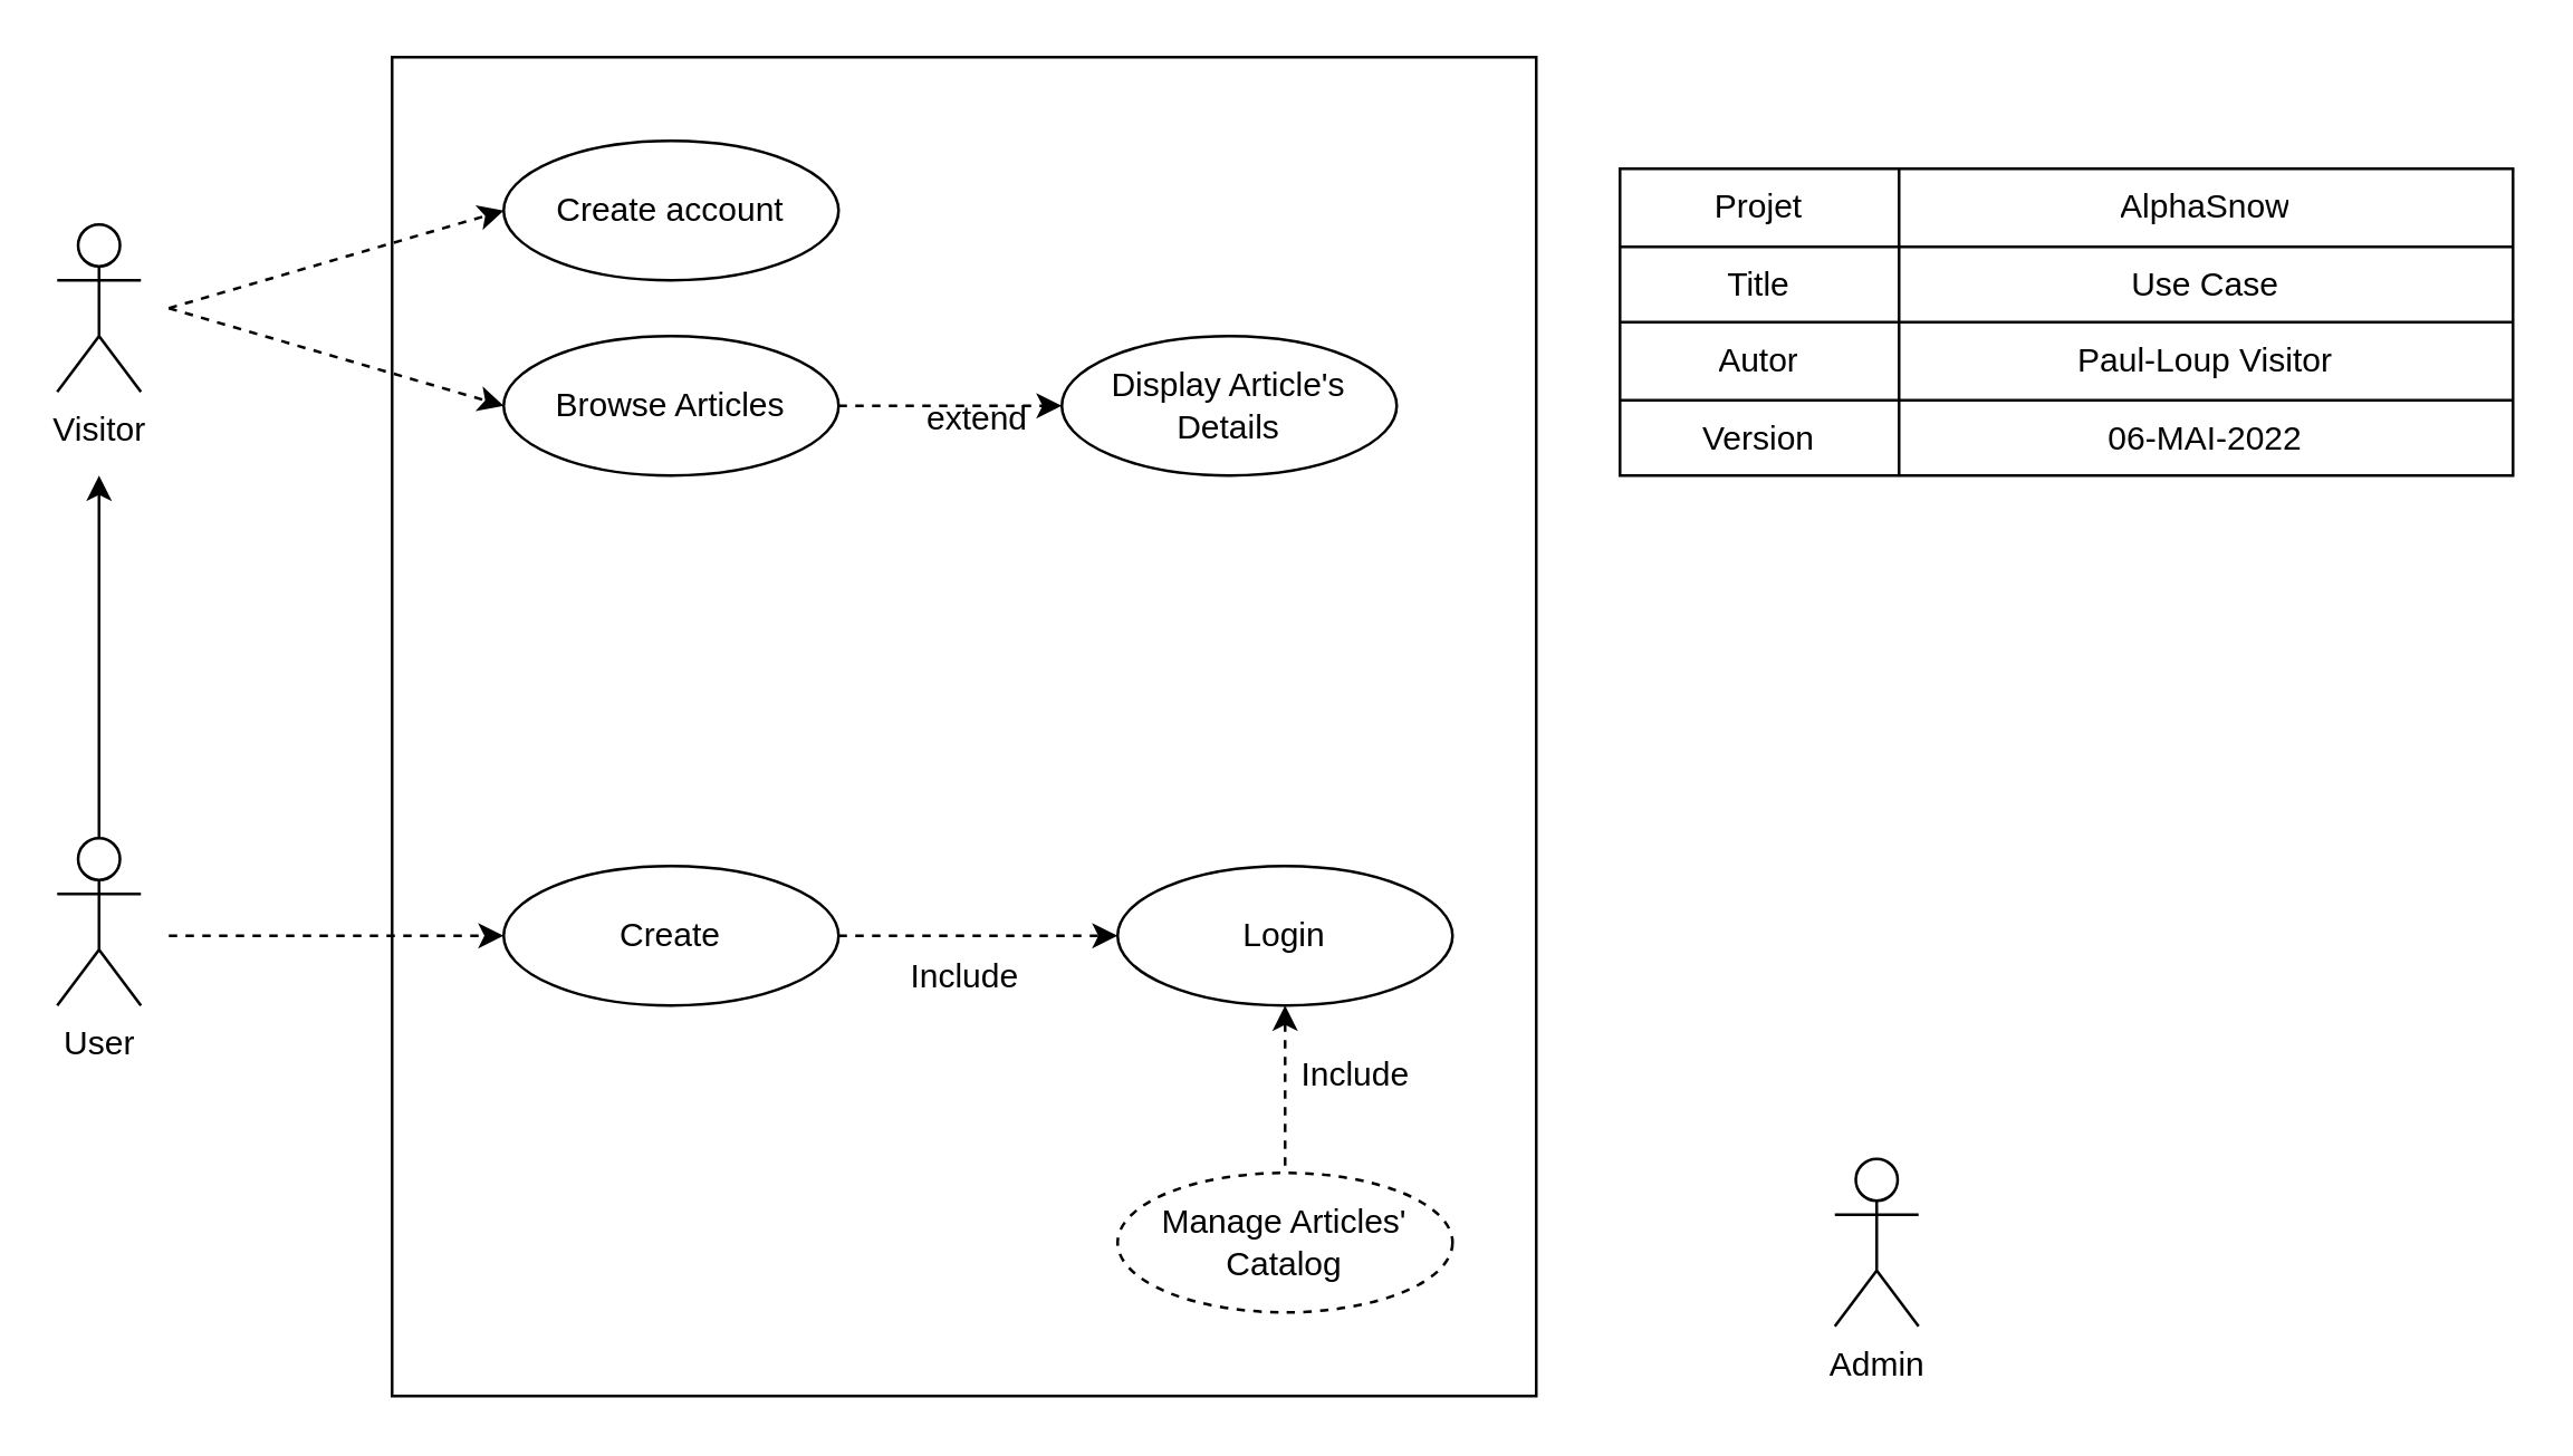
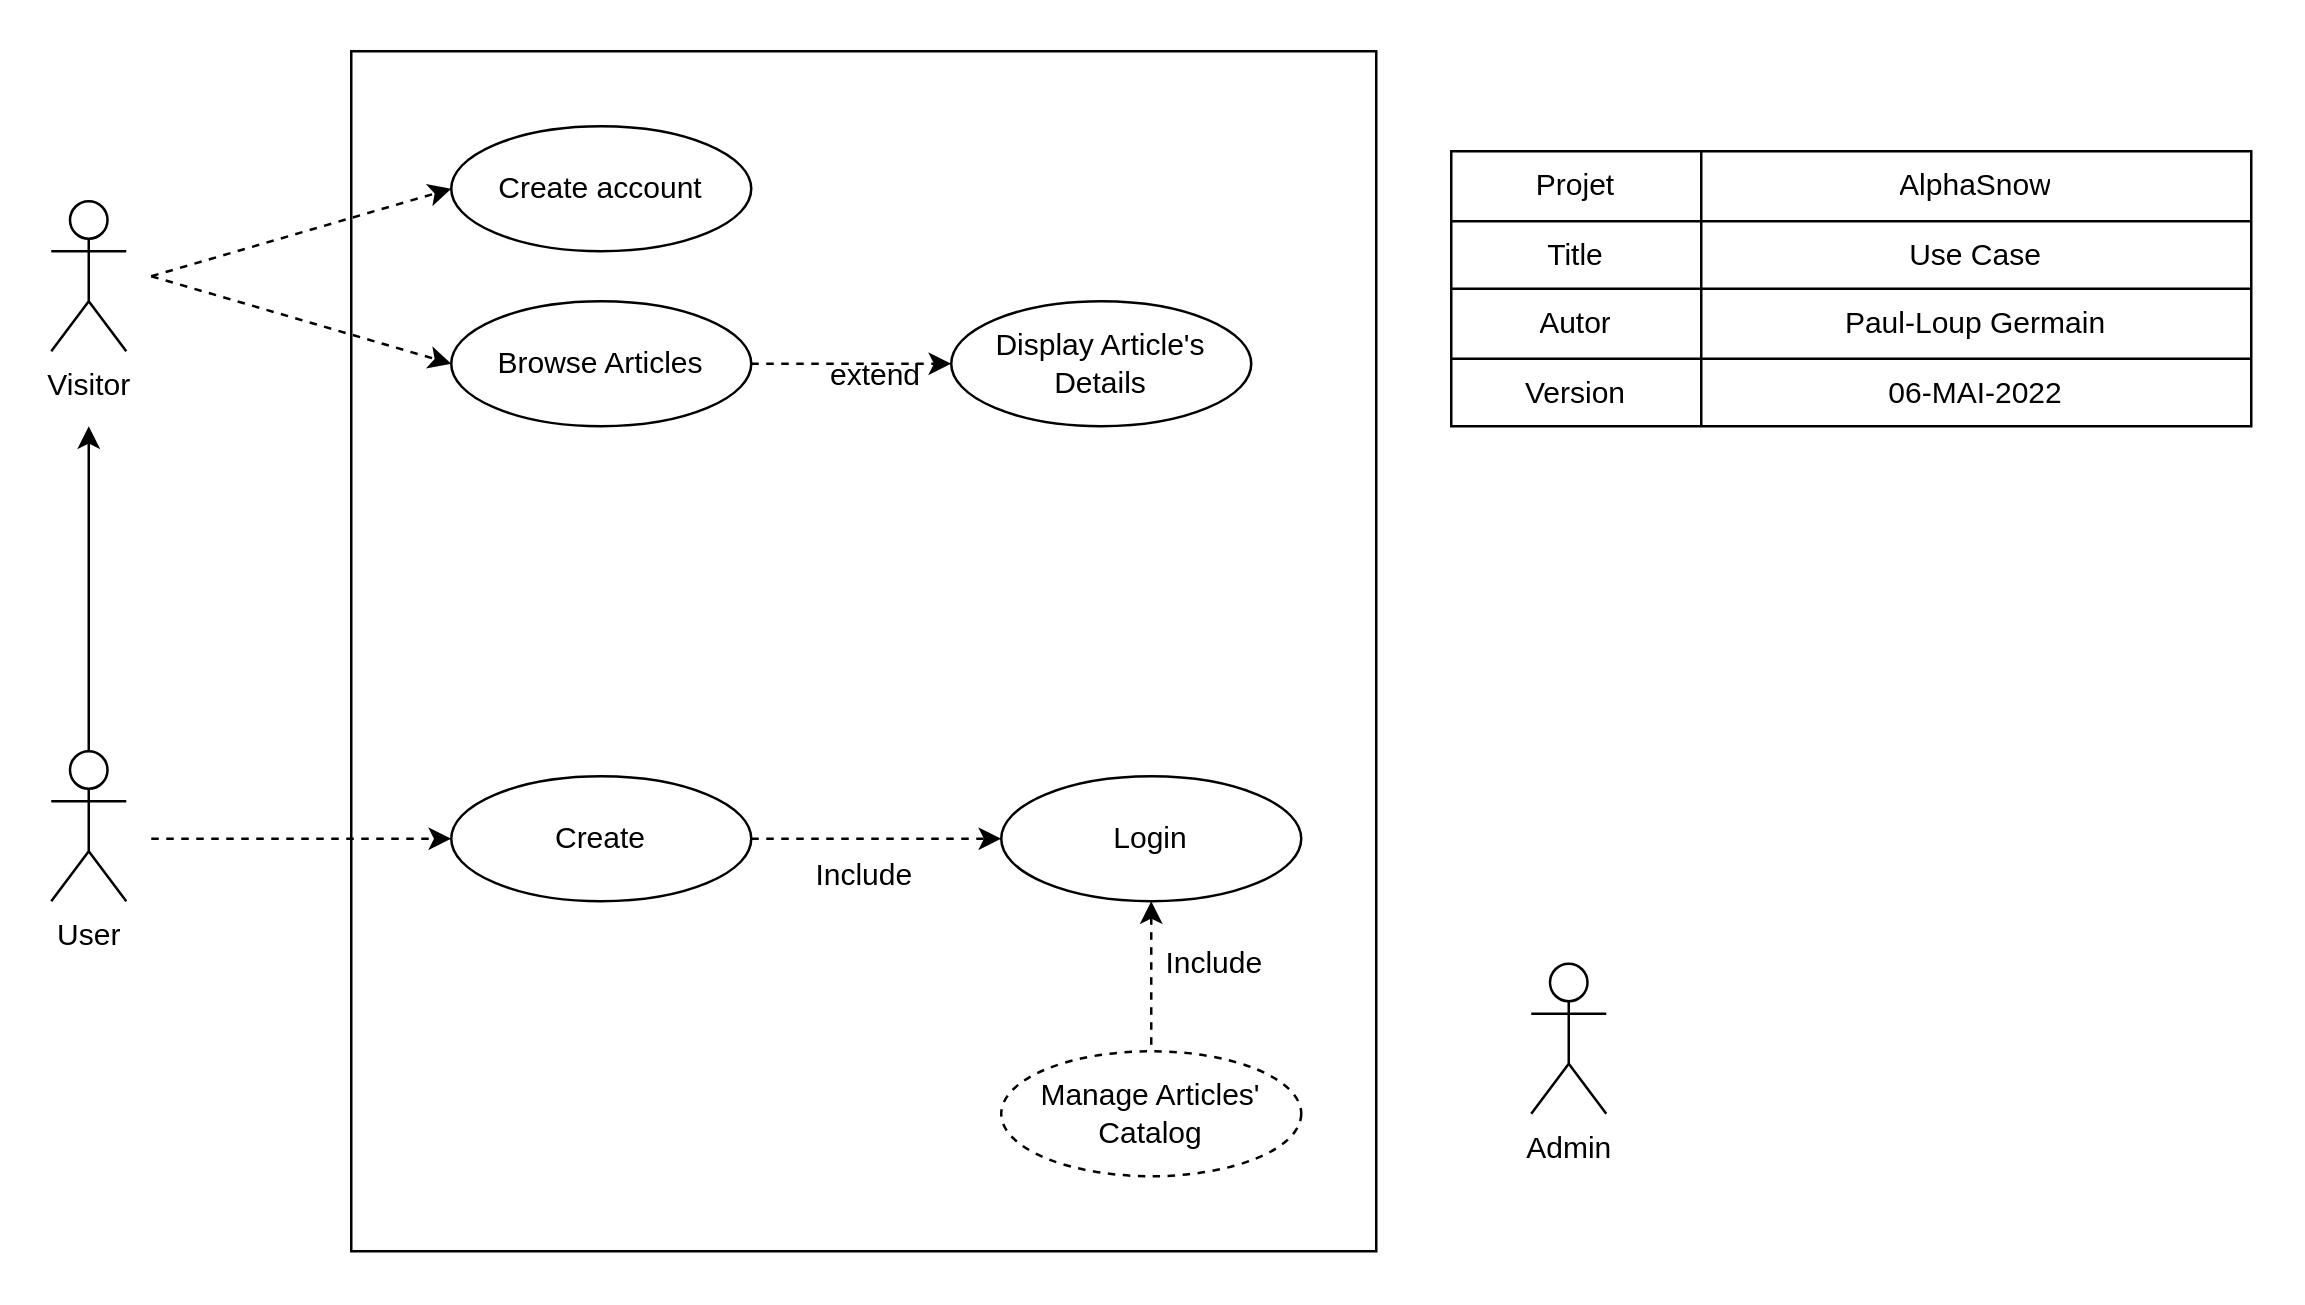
  <mxCell id="0" />
  <mxCell id="1" parent="0" />
  <mxCell id="2" value="" style="rounded=0;whiteSpace=wrap;html=1;" parent="1" vertex="1"><mxGeometry x="140" y="20" width="410" height="480" as="geometry" /></mxCell>
  <mxCell id="3" value="" style="shape=table;html=1;whiteSpace=wrap;startSize=0;container=1;collapsible=0;childLayout=tableLayout;" parent="1" vertex="1"><mxGeometry x="580" y="60" width="320" height="110" as="geometry" /></mxCell>
  <mxCell id="4" value="" style="shape=partialRectangle;html=1;whiteSpace=wrap;collapsible=0;dropTarget=0;pointerEvents=0;fillColor=none;top=0;left=0;bottom=0;right=0;points=[[0,0.5],[1,0.5]];portConstraint=eastwest;" parent="3" vertex="1"><mxGeometry width="320" height="28" as="geometry" /></mxCell>
  <mxCell id="5" value="Projet" style="shape=partialRectangle;html=1;whiteSpace=wrap;connectable=0;overflow=hidden;fillColor=none;top=0;left=0;bottom=0;right=0;" parent="4" vertex="1"><mxGeometry width="100" height="28" as="geometry" /></mxCell>
  <mxCell id="6" value="AlphaSnow" style="shape=partialRectangle;html=1;whiteSpace=wrap;connectable=0;overflow=hidden;fillColor=none;top=0;left=0;bottom=0;right=0;" parent="4" vertex="1"><mxGeometry x="100" width="220" height="28" as="geometry" /></mxCell>
  <mxCell id="7" value="" style="shape=partialRectangle;html=1;whiteSpace=wrap;collapsible=0;dropTarget=0;pointerEvents=0;fillColor=none;top=0;left=0;bottom=0;right=0;points=[[0,0.5],[1,0.5]];portConstraint=eastwest;" parent="3" vertex="1"><mxGeometry y="28" width="320" height="27" as="geometry" /></mxCell>
  <mxCell id="8" value="Title" style="shape=partialRectangle;html=1;whiteSpace=wrap;connectable=0;overflow=hidden;fillColor=none;top=0;left=0;bottom=0;right=0;" parent="7" vertex="1"><mxGeometry width="100" height="27" as="geometry" /></mxCell>
  <mxCell id="9" value="Use Case" style="shape=partialRectangle;html=1;whiteSpace=wrap;connectable=0;overflow=hidden;fillColor=none;top=0;left=0;bottom=0;right=0;" parent="7" vertex="1"><mxGeometry x="100" width="220" height="27" as="geometry" /></mxCell>
  <mxCell id="10" value="" style="shape=partialRectangle;html=1;whiteSpace=wrap;collapsible=0;dropTarget=0;pointerEvents=0;fillColor=none;top=0;left=0;bottom=0;right=0;points=[[0,0.5],[1,0.5]];portConstraint=eastwest;" parent="3" vertex="1"><mxGeometry y="55" width="320" height="28" as="geometry" /></mxCell>
  <mxCell id="11" value="Autor" style="shape=partialRectangle;html=1;whiteSpace=wrap;connectable=0;overflow=hidden;fillColor=none;top=0;left=0;bottom=0;right=0;" parent="10" vertex="1"><mxGeometry width="100" height="28" as="geometry" /></mxCell>
- <mxCell id="12" value="Paul-Loup Visitor" style="shape=partialRectangle;html=1;whiteSpace=wrap;connectable=0;overflow=hidden;fillColor=none;top=0;left=0;bottom=0;right=0;" parent="10" vertex="1"><mxGeometry x="100" width="220" height="28" as="geometry" /></mxCell>
+ <mxCell id="12" value="Paul-Loup Germain" style="shape=partialRectangle;html=1;whiteSpace=wrap;connectable=0;overflow=hidden;fillColor=none;top=0;left=0;bottom=0;right=0;" parent="10" vertex="1"><mxGeometry x="100" width="220" height="28" as="geometry" /></mxCell>
  <mxCell id="13" value="" style="shape=partialRectangle;html=1;whiteSpace=wrap;collapsible=0;dropTarget=0;pointerEvents=0;fillColor=none;top=0;left=0;bottom=0;right=0;points=[[0,0.5],[1,0.5]];portConstraint=eastwest;" parent="3" vertex="1"><mxGeometry y="83" width="320" height="27" as="geometry" /></mxCell>
  <mxCell id="14" value="Version" style="shape=partialRectangle;html=1;whiteSpace=wrap;connectable=0;overflow=hidden;fillColor=none;top=0;left=0;bottom=0;right=0;" parent="13" vertex="1"><mxGeometry width="100" height="27" as="geometry" /></mxCell>
  <mxCell id="15" value="06-MAI-2022" style="shape=partialRectangle;html=1;whiteSpace=wrap;connectable=0;overflow=hidden;fillColor=none;top=0;left=0;bottom=0;right=0;" parent="13" vertex="1"><mxGeometry x="100" width="220" height="27" as="geometry" /></mxCell>
  <mxCell id="16" value="Visitor" style="shape=umlActor;verticalLabelPosition=bottom;verticalAlign=top;html=1;outlineConnect=0;" parent="1" vertex="1"><mxGeometry x="20" y="80" width="30" height="60" as="geometry" /></mxCell>
  <mxCell id="17" value="Browse Articles" style="ellipse;whiteSpace=wrap;html=1;" parent="1" vertex="1"><mxGeometry x="180" y="120" width="120" height="50" as="geometry" /></mxCell>
  <mxCell id="18" value="Display Article's Details" style="ellipse;whiteSpace=wrap;html=1;" parent="1" vertex="1"><mxGeometry x="380" y="120" width="120" height="50" as="geometry" /></mxCell>
  <mxCell id="19" value="Create account" style="ellipse;whiteSpace=wrap;html=1;" parent="1" vertex="1"><mxGeometry x="180" y="50" width="120" height="50" as="geometry" /></mxCell>
  <mxCell id="20" value="User" style="shape=umlActor;verticalLabelPosition=bottom;verticalAlign=top;html=1;outlineConnect=0;" parent="1" vertex="1"><mxGeometry x="20" y="300" width="30" height="60" as="geometry" /></mxCell>
  <mxCell id="21" value="Create" style="ellipse;whiteSpace=wrap;html=1;" parent="1" vertex="1"><mxGeometry x="180" y="310" width="120" height="50" as="geometry" /></mxCell>
  <mxCell id="22" value="Include" style="text;html=1;align=center;verticalAlign=middle;resizable=0;points=[];autosize=1;" parent="1" vertex="1"><mxGeometry x="320" y="340" width="50" height="20" as="geometry" /></mxCell>
  <mxCell id="23" value="Login" style="ellipse;whiteSpace=wrap;html=1;" parent="1" vertex="1"><mxGeometry x="400" y="310" width="120" height="50" as="geometry" /></mxCell>
- <mxCell id="24" value="Admin" style="shape=umlActor;verticalLabelPosition=bottom;verticalAlign=top;html=1;outlineConnect=0;" parent="1" vertex="1"><mxGeometry x="657" y="415" width="30" height="60" as="geometry" /></mxCell>
+ <mxCell id="24" value="Admin" style="shape=umlActor;verticalLabelPosition=bottom;verticalAlign=top;html=1;outlineConnect=0;" parent="1" vertex="1"><mxGeometry x="612" y="385" width="30" height="60" as="geometry" /></mxCell>
  <mxCell id="25" value="Manage Articles' Catalog" style="ellipse;whiteSpace=wrap;html=1;dashed=1;" parent="1" vertex="1"><mxGeometry x="400" y="420" width="120" height="50" as="geometry" /></mxCell>
  <mxCell id="26" value="" style="endArrow=classic;html=1;exitX=0.5;exitY=0;exitDx=0;exitDy=0;exitPerimeter=0;" parent="1" source="20" edge="1"><mxGeometry width="50" height="50" relative="1" as="geometry"><mxPoint x="10" y="250" as="sourcePoint" /><mxPoint x="35" y="170" as="targetPoint" /></mxGeometry></mxCell>
  <mxCell id="27" value="" style="endArrow=classic;html=1;dashed=1;entryX=0;entryY=0.5;entryDx=0;entryDy=0;" parent="1" target="17" edge="1"><mxGeometry width="50" height="50" relative="1" as="geometry"><mxPoint x="60" y="110" as="sourcePoint" /><mxPoint x="180" y="110" as="targetPoint" /></mxGeometry></mxCell>
  <mxCell id="28" value="" style="endArrow=classic;html=1;dashed=1;" parent="1" edge="1"><mxGeometry width="50" height="50" relative="1" as="geometry"><mxPoint x="300" y="145" as="sourcePoint" /><mxPoint x="380" y="145" as="targetPoint" /></mxGeometry></mxCell>
  <mxCell id="29" value="extend" style="text;html=1;strokeColor=none;fillColor=none;align=center;verticalAlign=middle;whiteSpace=wrap;rounded=0;" parent="1" vertex="1"><mxGeometry x="330" y="140" width="40" height="20" as="geometry" /></mxCell>
  <mxCell id="30" value="" style="endArrow=classic;html=1;dashed=1;entryX=0;entryY=0.5;entryDx=0;entryDy=0;" parent="1" edge="1"><mxGeometry width="50" height="50" relative="1" as="geometry"><mxPoint x="60" y="110" as="sourcePoint" /><mxPoint x="180" y="75" as="targetPoint" /></mxGeometry></mxCell>
  <mxCell id="31" value="" style="endArrow=classic;html=1;dashed=1;" parent="1" edge="1"><mxGeometry width="50" height="50" relative="1" as="geometry"><mxPoint x="60" y="335" as="sourcePoint" /><mxPoint x="180" y="335" as="targetPoint" /></mxGeometry></mxCell>
  <mxCell id="32" value="" style="endArrow=classic;html=1;dashed=1;exitX=1;exitY=0.5;exitDx=0;exitDy=0;" parent="1" source="21" edge="1"><mxGeometry width="50" height="50" relative="1" as="geometry"><mxPoint x="300" y="290" as="sourcePoint" /><mxPoint x="400" y="335" as="targetPoint" /></mxGeometry></mxCell>
  <mxCell id="33" value="" style="endArrow=none;html=1;dashed=1;entryX=0.5;entryY=0;entryDx=0;entryDy=0;endFill=0;startArrow=classic;startFill=1;" parent="1" target="25" edge="1"><mxGeometry width="50" height="50" relative="1" as="geometry"><mxPoint x="460" y="360" as="sourcePoint" /><mxPoint x="580" y="360" as="targetPoint" /></mxGeometry></mxCell>
  <mxCell id="34" value="Include" style="text;html=1;align=center;verticalAlign=middle;resizable=0;points=[];autosize=1;" parent="1" vertex="1"><mxGeometry x="460" y="375" width="50" height="20" as="geometry" /></mxCell>
